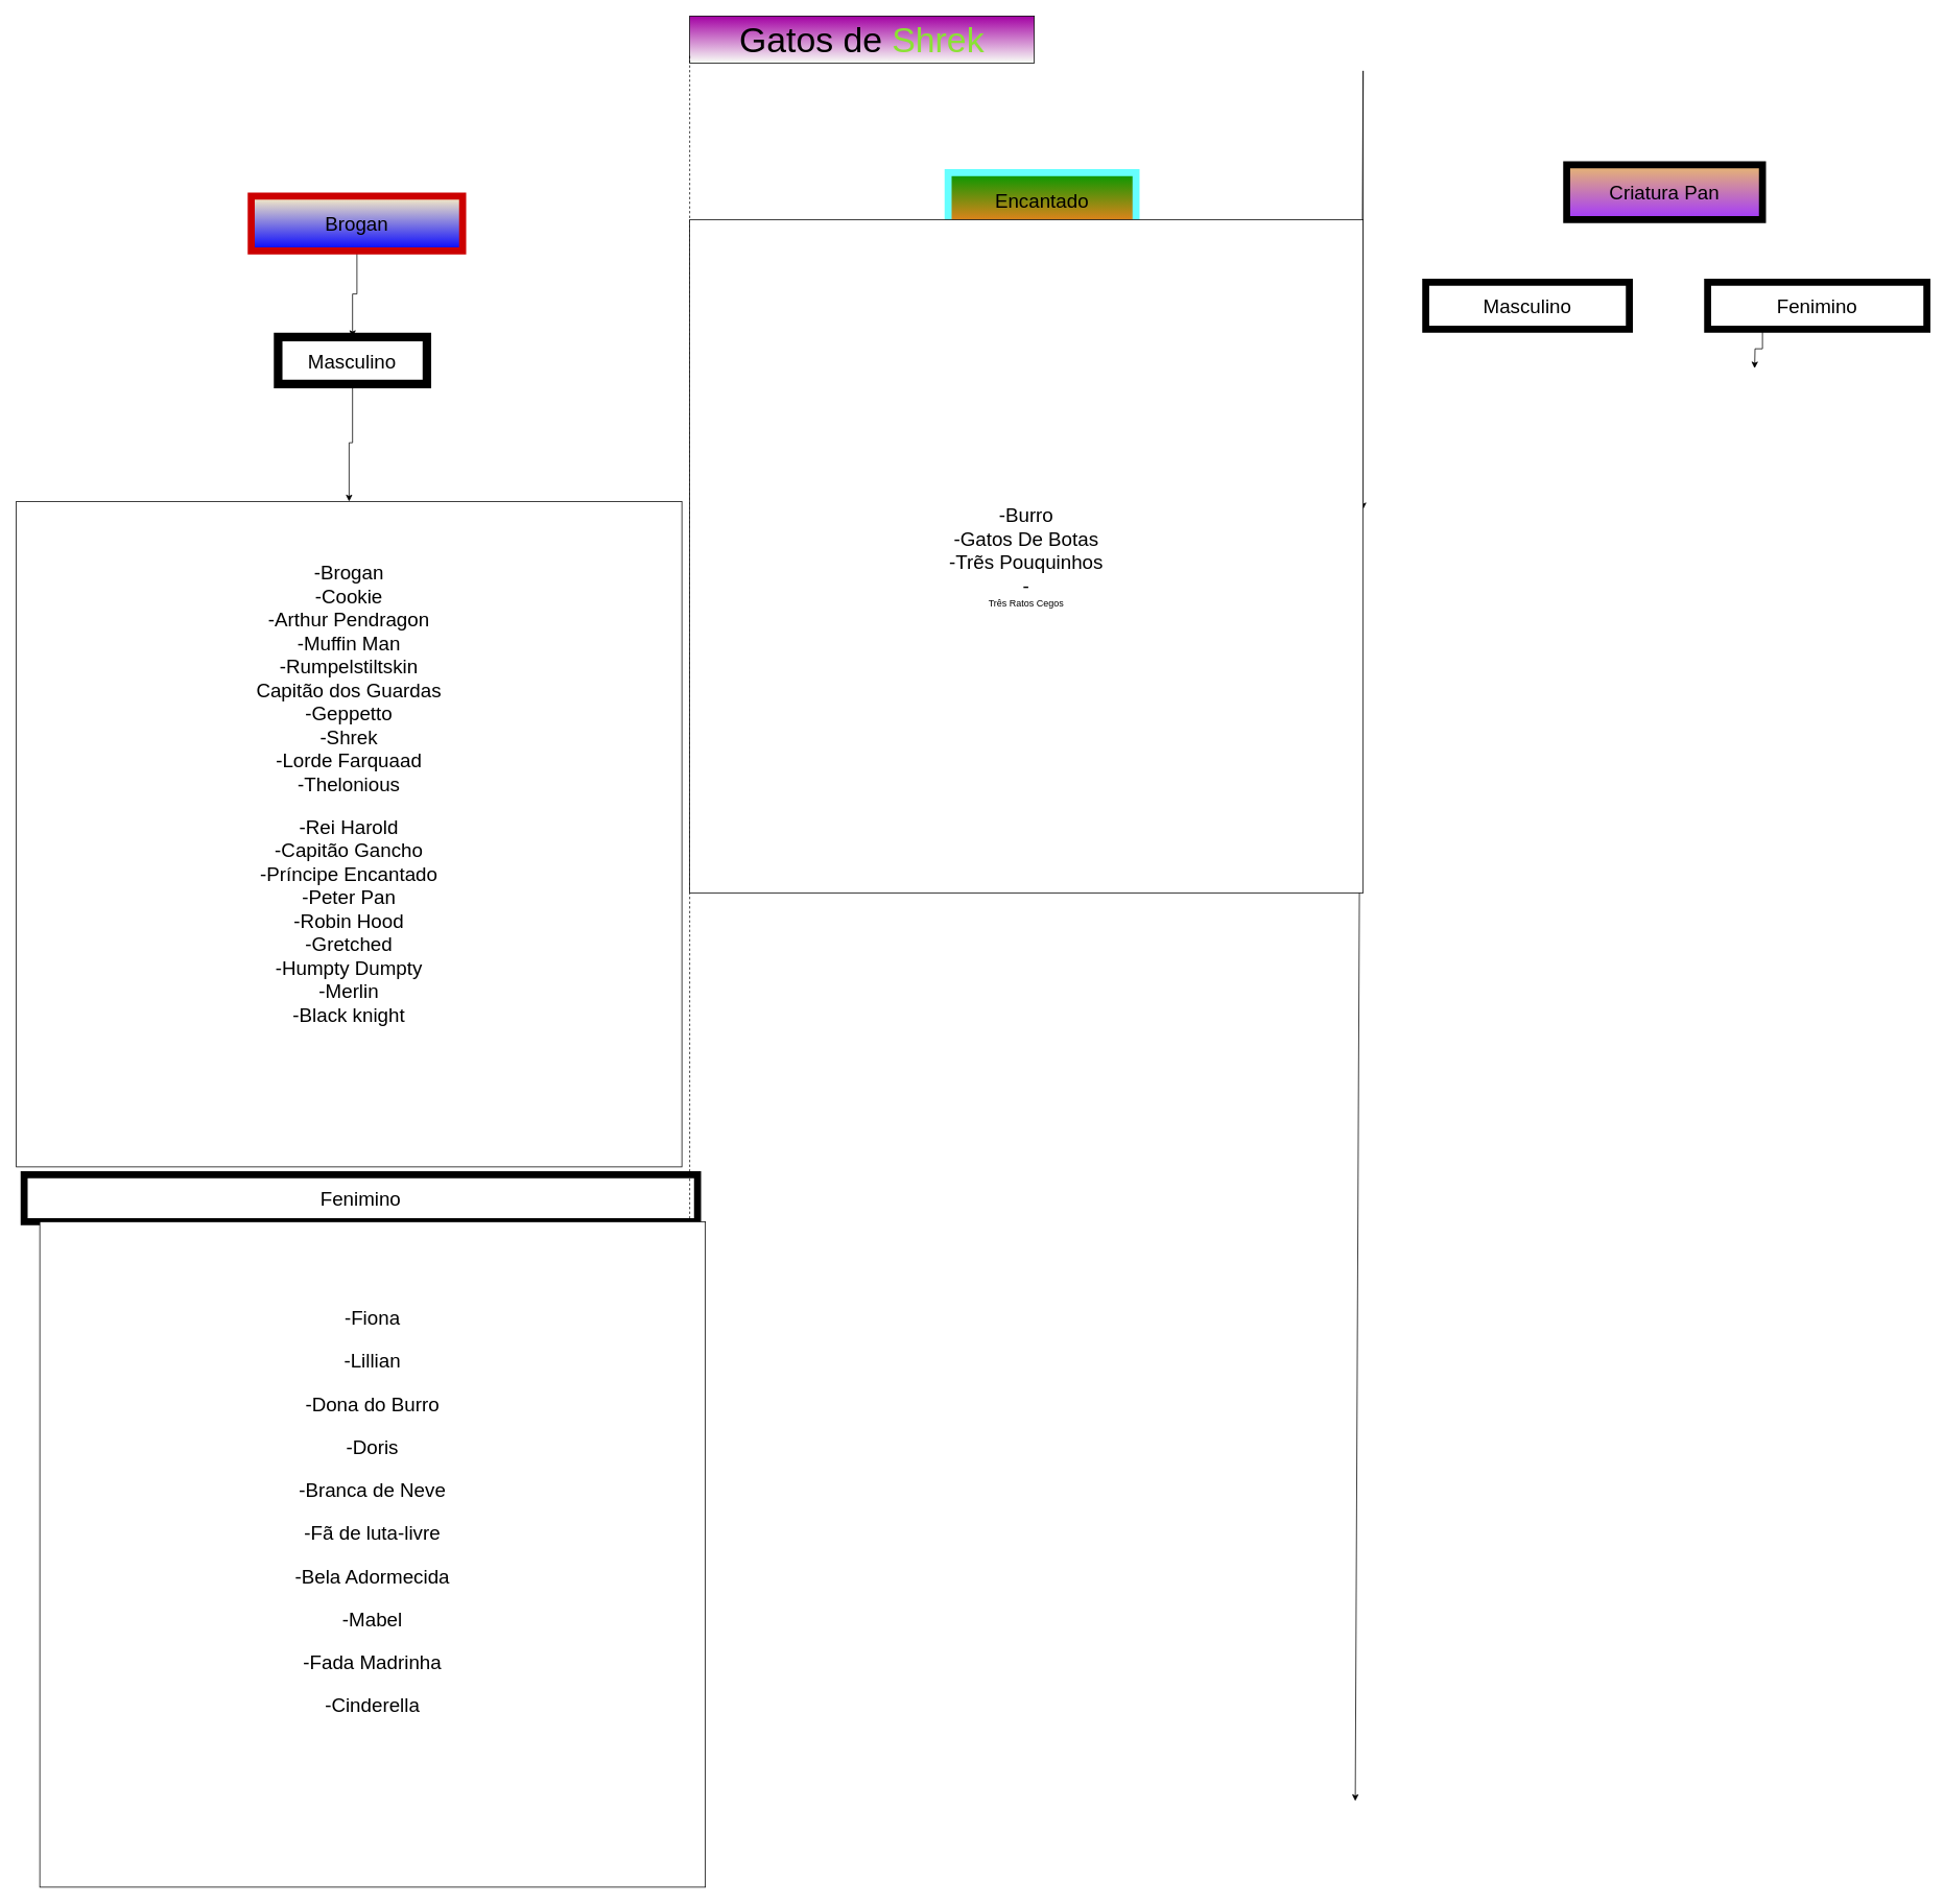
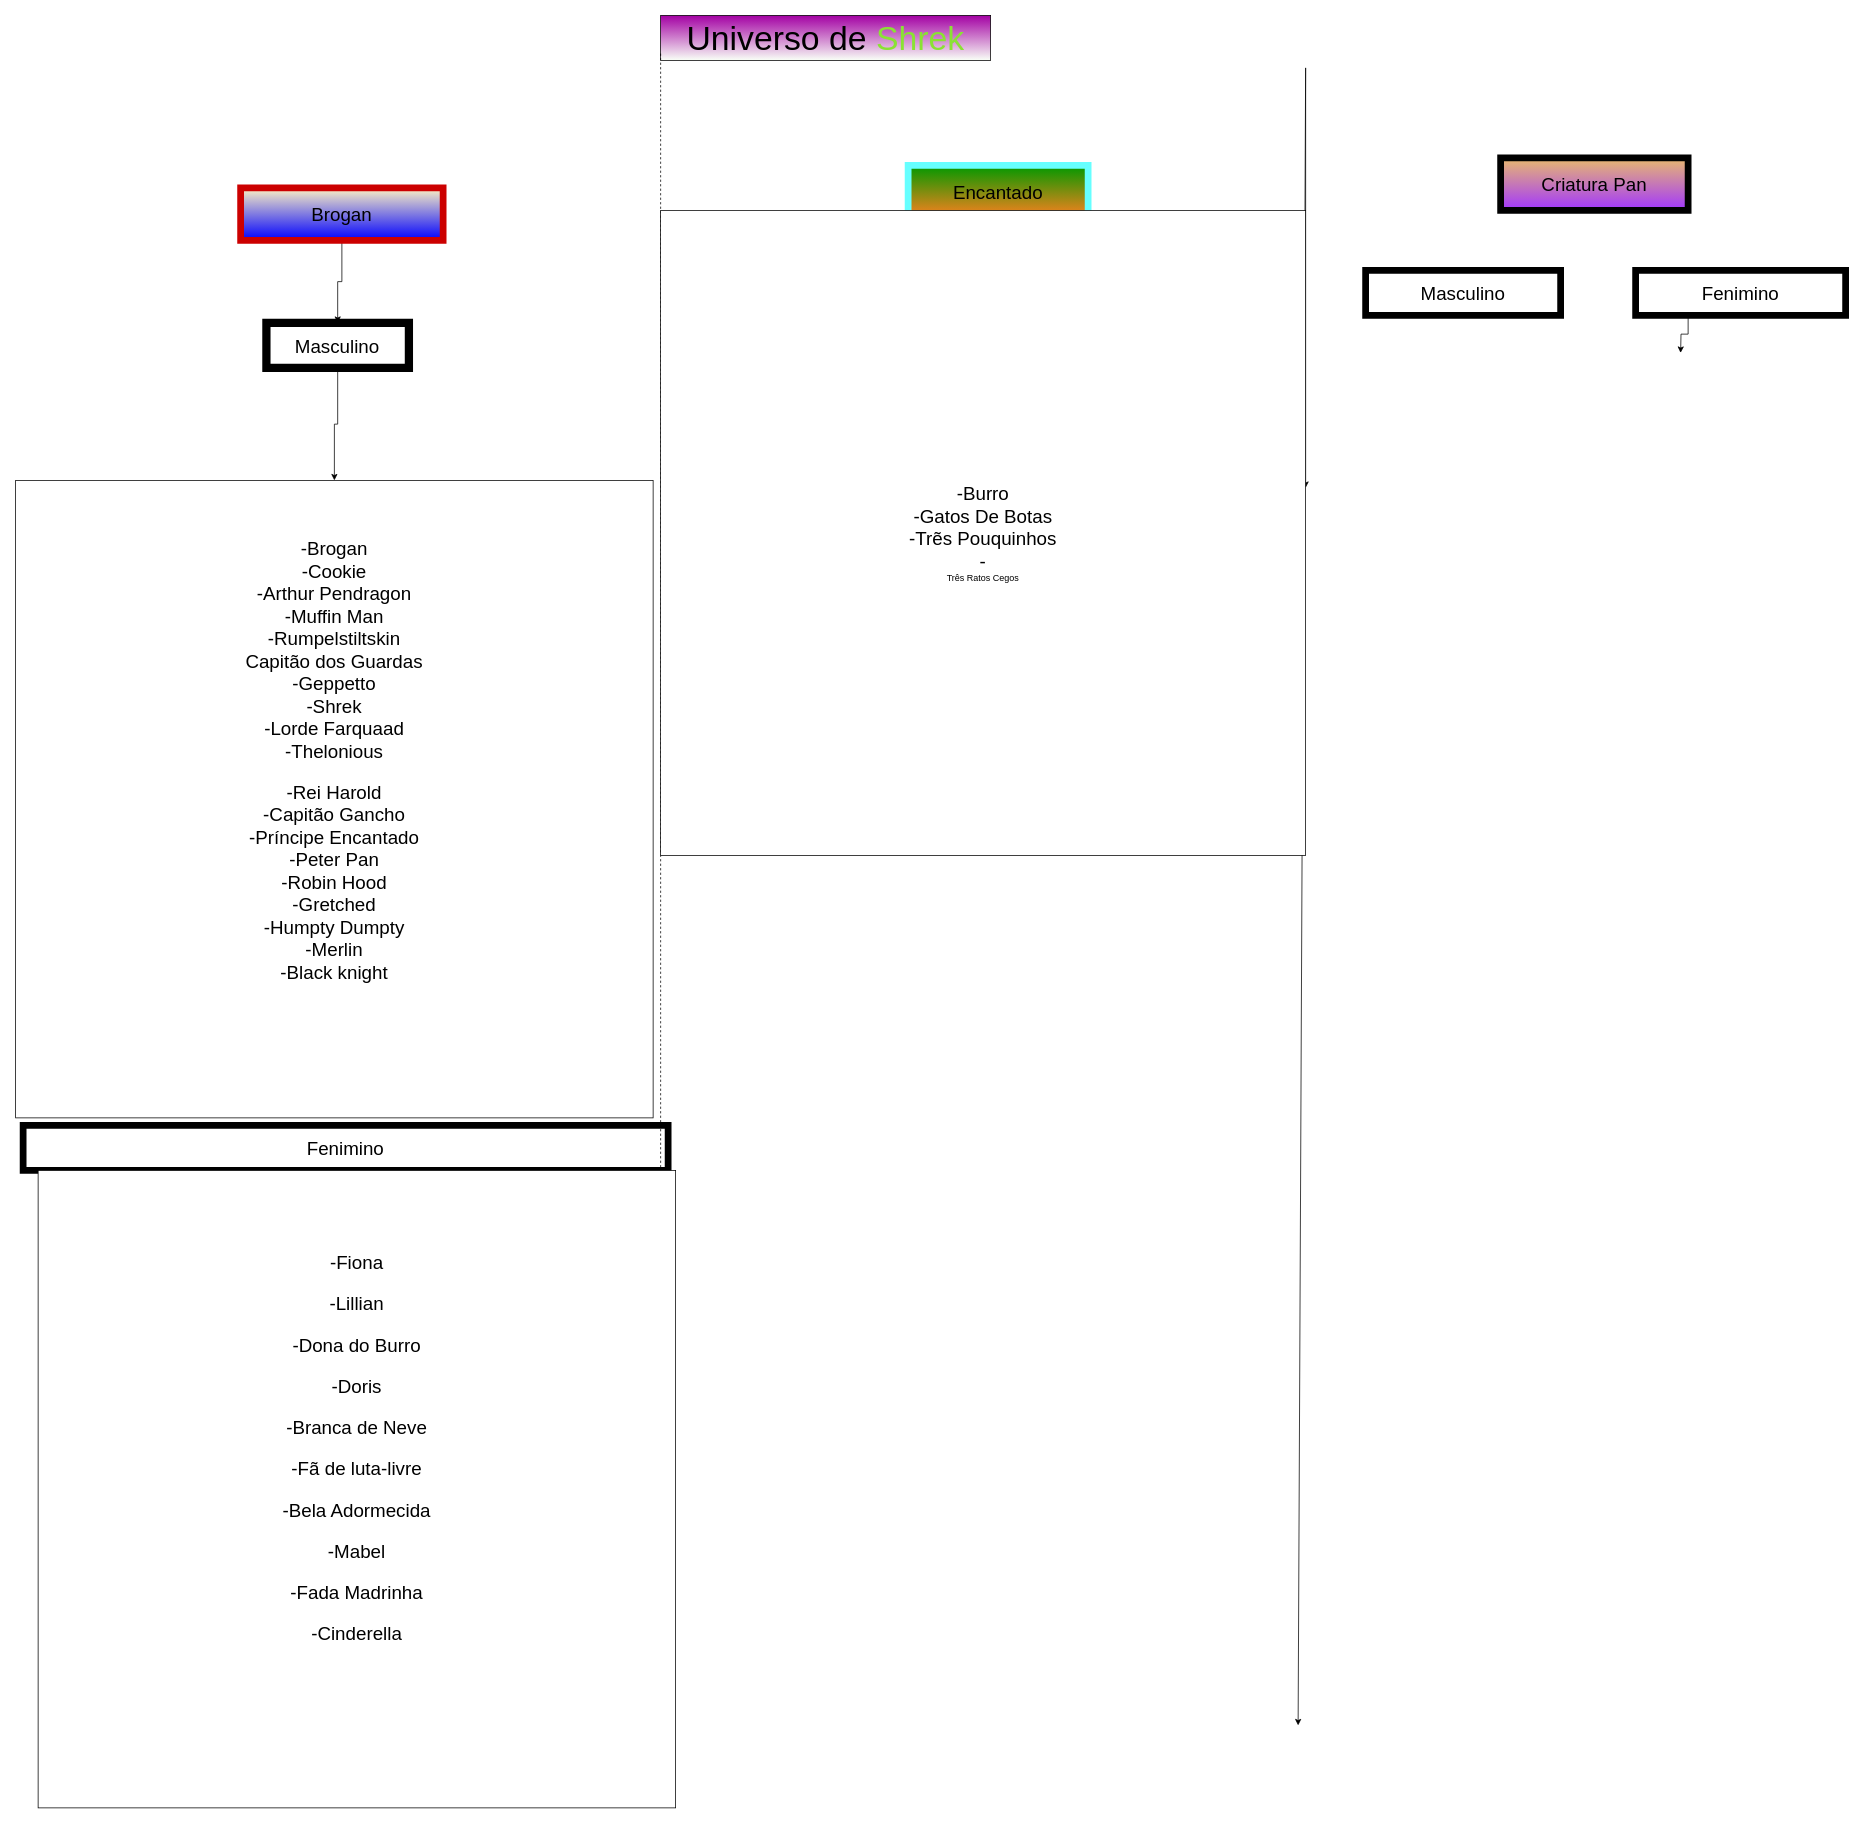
  <mxCell id="0" />
  <mxCell id="1" parent="0" />
- <mxCell id="2" value="&lt;font style=&quot;font-size: 45px;&quot;&gt;Gatos de &lt;font color=&quot;#8ae234&quot;&gt;Shrek&lt;/font&gt;&lt;/font&gt;" style="rounded=0;whiteSpace=wrap;html=1;gradientColor=#F9FFF7;fillColor=#A300A3;" parent="1" vertex="1"><mxGeometry x="880" y="20" width="440" height="60" as="geometry" /></mxCell>
+ <mxCell id="2" value="&lt;font style=&quot;font-size: 45px;&quot;&gt;Universo de &lt;font color=&quot;#8ae234&quot;&gt;Shrek&lt;/font&gt;&lt;/font&gt;" style="rounded=0;whiteSpace=wrap;html=1;gradientColor=#F9FFF7;fillColor=#A300A3;" parent="1" vertex="1"><mxGeometry x="880" y="20" width="440" height="60" as="geometry" /></mxCell>
  <mxCell id="3" value="" style="edgeStyle=orthogonalEdgeStyle;rounded=0;orthogonalLoop=1;jettySize=auto;html=1;" parent="1" source="4" target="9" edge="1"><mxGeometry relative="1" as="geometry" /></mxCell>
  <mxCell id="4" value="Brogan" style="rounded=0;whiteSpace=wrap;html=1;strokeColor=#cc0000;fillColor=#FFF4C3;fillStyle=dashed;gradientColor=#0000FF;strokeWidth=9;fontSize=25;" parent="1" vertex="1"><mxGeometry x="320" y="250" width="270" height="70" as="geometry" /></mxCell>
  <mxCell id="5" value="" style="edgeStyle=orthogonalEdgeStyle;rounded=0;orthogonalLoop=1;jettySize=auto;html=1;" parent="1" source="6" target="13" edge="1"><mxGeometry relative="1" as="geometry" /></mxCell>
  <mxCell id="6" value="Encantado" style="rounded=0;whiteSpace=wrap;html=1;strokeColor=#66FFFF;fillColor=#009900;gradientColor=#FF801F;fontSize=25;strokeWidth=9;" parent="1" vertex="1"><mxGeometry x="1210" y="220" width="240" height="70" as="geometry" /></mxCell>
  <mxCell id="7" value="Criatura Pan" style="rounded=0;whiteSpace=wrap;html=1;gradientColor=#A136FF;fillColor=#e9b96e;fontSize=25;strokeWidth=9;" parent="1" vertex="1"><mxGeometry x="2000" y="210" width="250" height="70" as="geometry" /></mxCell>
  <mxCell id="8" style="edgeStyle=orthogonalEdgeStyle;rounded=0;orthogonalLoop=1;jettySize=auto;html=1;" parent="1" source="9" target="15" edge="1"><mxGeometry relative="1" as="geometry" /></mxCell>
  <mxCell id="9" value="&lt;font style=&quot;font-size: 25px;&quot;&gt;Masculino&lt;/font&gt;" style="rounded=0;whiteSpace=wrap;html=1;strokeWidth=11;fontSize=25;" parent="1" vertex="1"><mxGeometry x="354.37" y="430" width="190" height="60" as="geometry" /></mxCell>
  <mxCell id="10" value="&lt;font style=&quot;font-size: 25px;&quot;&gt;Fenimino&lt;/font&gt;" style="rounded=0;whiteSpace=wrap;html=1;strokeWidth=9;fontSize=25;" parent="1" vertex="1"><mxGeometry x="30" y="1500" width="860" height="60" as="geometry" /></mxCell>
  <mxCell id="11" value="" style="endArrow=none;dashed=1;html=1;rounded=0;" parent="1" edge="1"><mxGeometry width="50" height="50" relative="1" as="geometry"><mxPoint x="880" y="1838" as="sourcePoint" /><mxPoint x="880" y="70" as="targetPoint" /></mxGeometry></mxCell>
  <mxCell id="12" value="" style="edgeStyle=orthogonalEdgeStyle;rounded=0;orthogonalLoop=1;jettySize=auto;html=1;" parent="1" source="13" target="20" edge="1"><mxGeometry relative="1" as="geometry" /></mxCell>
  <mxCell id="13" value="Masculino" style="rounded=0;whiteSpace=wrap;html=1;strokeWidth=9;fontSize=25;" parent="1" vertex="1"><mxGeometry x="1190" y="400" width="260" height="60" as="geometry" /></mxCell>
  <mxCell id="14" value="" style="endArrow=classic;startArrow=classic;html=1;rounded=0;" parent="1" edge="1"><mxGeometry width="50" height="50" relative="1" as="geometry"><mxPoint x="1740" y="650" as="sourcePoint" /><mxPoint x="1730" y="2300" as="targetPoint" /><Array as="points"><mxPoint x="1740" y="90" /></Array></mxGeometry></mxCell>
  <mxCell id="15" value="&lt;div class=&quot;DoxwDb&quot;&gt;&lt;br&gt;&lt;/div&gt;&lt;div class=&quot;DoxwDb&quot;&gt;&lt;div class=&quot;QpPSMb&quot;&gt;-Brogan     &lt;/div&gt;-Cookie&lt;div class=&quot;QpPSMb&quot;&gt;&lt;div class=&quot;DoxwDb&quot;&gt;&lt;div role=&quot;heading&quot; data-attrid=&quot;title&quot; aria-level=&quot;2&quot; class=&quot;PZPZlf ssJ7i B5dxMb&quot;&gt;&lt;div class=&quot;QpPSMb&quot;&gt;&lt;div class=&quot;DoxwDb&quot;&gt;&lt;div role=&quot;heading&quot; data-attrid=&quot;title&quot; aria-level=&quot;2&quot; class=&quot;PZPZlf ssJ7i B5dxMb&quot;&gt;-Arthur Pendragon&lt;/div&gt;  &lt;/div&gt;   &lt;/div&gt;&lt;/div&gt;&lt;div role=&quot;heading&quot; data-attrid=&quot;title&quot; aria-level=&quot;2&quot; class=&quot;PZPZlf ssJ7i B5dxMb&quot;&gt;-Muffin Man&lt;br&gt;&lt;/div&gt;  &lt;/div&gt;   &lt;/div&gt;-Rumpelstiltskin&lt;br&gt;Capitão dos Guardas&lt;br&gt;-Geppetto&lt;br&gt;-Shrek&lt;/div&gt;&lt;div class=&quot;DoxwDb&quot;&gt;-Lorde Farquaad&lt;/div&gt;&lt;div class=&quot;DoxwDb&quot;&gt;-Thelonious&lt;div class=&quot;QpPSMb&quot;&gt;&lt;p class=&quot;LC20lb MBeuO DKV0Md&quot;&gt;-Rei Harold&lt;br&gt;-Capitão Gancho&lt;br&gt;-Príncipe Encantado&lt;br&gt;-Peter Pan&lt;br&gt;-Robin Hood&lt;br&gt;-Gretched&lt;br&gt;-Humpty Dumpty &lt;br&gt;-Merlin&lt;br&gt;-Black knight     &lt;br&gt;&lt;/p&gt;&lt;p class=&quot;LC20lb MBeuO DKV0Md&quot;&gt;&lt;br&gt;&lt;/p&gt;&lt;p class=&quot;LC20lb MBeuO DKV0Md&quot;&gt;&lt;br&gt;&lt;/p&gt;&lt;/div&gt;&lt;div class=&quot;PZPZlf ssJ7i B5dxMb&quot; aria-level=&quot;2&quot; data-attrid=&quot;title&quot; role=&quot;heading&quot;&gt;&lt;div class=&quot;QpPSMb&quot;&gt;&lt;div class=&quot;DoxwDb&quot;&gt;&lt;div class=&quot;PZPZlf ssJ7i B5dxMb&quot; aria-level=&quot;2&quot; data-attrid=&quot;title&quot; role=&quot;heading&quot;&gt;&lt;div class=&quot;QpPSMb&quot;&gt;&lt;div class=&quot;DoxwDb&quot;&gt;&lt;div class=&quot;PZPZlf ssJ7i B5dxMb&quot; aria-level=&quot;2&quot; data-attrid=&quot;title&quot; role=&quot;heading&quot;&gt;&lt;div class=&quot;QpPSMb&quot;&gt;&lt;div class=&quot;DoxwDb&quot;&gt;&lt;div class=&quot;PZPZlf ssJ7i B5dxMb&quot; aria-level=&quot;2&quot; data-attrid=&quot;title&quot; role=&quot;heading&quot;&gt;&lt;div class=&quot;QpPSMb&quot;&gt;&lt;div class=&quot;DoxwDb&quot;&gt;&lt;div class=&quot;PZPZlf ssJ7i B5dxMb&quot; aria-level=&quot;2&quot; data-attrid=&quot;title&quot; role=&quot;heading&quot;&gt;&lt;div class=&quot;QpPSMb&quot;&gt;&lt;div class=&quot;DoxwDb&quot;&gt;&lt;p&gt;  &lt;/p&gt;&lt;/div&gt;&lt;p&gt;   &lt;/p&gt;&lt;/div&gt;&lt;/div&gt;&lt;p&gt;  &lt;/p&gt;&lt;/div&gt;&lt;p&gt;   &lt;/p&gt;&lt;/div&gt;&lt;/div&gt;&lt;p&gt;  &lt;/p&gt;&lt;/div&gt;&lt;p&gt;   &lt;/p&gt;&lt;/div&gt;&lt;/div&gt;&lt;p&gt;  &lt;/p&gt;&lt;/div&gt;&lt;p&gt;   &lt;/p&gt;&lt;/div&gt;&lt;/div&gt;&lt;p&gt;  &lt;/p&gt;&lt;/div&gt;&lt;p&gt;   &lt;/p&gt;&lt;/div&gt;&lt;/div&gt;&lt;p&gt;  &lt;/p&gt;&lt;/div&gt;&lt;div class=&quot;QpPSMb&quot;&gt;&lt;p&gt;   &lt;/p&gt;&lt;/div&gt;" style="whiteSpace=wrap;html=1;aspect=fixed;fontSize=25;" parent="1" vertex="1"><mxGeometry x="20" y="640" width="850" height="850" as="geometry" /></mxCell>
  <mxCell id="16" value="&lt;p&gt;-Fiona &lt;/p&gt;&lt;div&gt;&lt;p&gt;-Lillian&lt;/p&gt;&lt;/div&gt;&lt;div&gt;&lt;p&gt;-Dona do Burro&lt;/p&gt;&lt;/div&gt;&lt;div&gt;&lt;p&gt;-Doris&lt;/p&gt;&lt;p&gt;-Branca de Neve&lt;/p&gt;&lt;p&gt;-Fã de luta-livre&lt;/p&gt;&lt;/div&gt;&lt;div&gt;&lt;p&gt;-Bela Adormecida     &lt;/p&gt;&lt;/div&gt;&lt;div&gt;&lt;p&gt;-Mabel&lt;/p&gt;&lt;/div&gt;&lt;div&gt;&lt;p&gt;-Fada Madrinha     &lt;/p&gt;&lt;/div&gt;&lt;div&gt;&lt;p&gt;-Cinderella&lt;/p&gt;&lt;/div&gt;&lt;div&gt;&lt;p&gt;&lt;br&gt;&lt;/p&gt;&lt;/div&gt;&lt;div&gt;&lt;p&gt;&lt;br&gt; &lt;/p&gt;&lt;/div&gt;" style="whiteSpace=wrap;html=1;aspect=fixed;fontSize=25;" parent="1" vertex="1"><mxGeometry x="50" y="1560" width="850" height="850" as="geometry" /></mxCell>
  <mxCell id="17" value="Masculino" style="rounded=0;whiteSpace=wrap;html=1;strokeWidth=9;fontSize=25;" parent="1" vertex="1"><mxGeometry x="1820" y="360" width="260" height="60" as="geometry" /></mxCell>
  <mxCell id="18" style="edgeStyle=orthogonalEdgeStyle;rounded=0;orthogonalLoop=1;jettySize=auto;html=1;exitX=0.25;exitY=1;exitDx=0;exitDy=0;" parent="1" source="19" edge="1"><mxGeometry relative="1" as="geometry"><mxPoint x="2240" y="470" as="targetPoint" /></mxGeometry></mxCell>
  <mxCell id="19" value="Fenimino" style="rounded=0;whiteSpace=wrap;html=1;strokeWidth=9;fontSize=25;" parent="1" vertex="1"><mxGeometry x="2180" y="360" width="280" height="60" as="geometry" /></mxCell>
  <mxCell id="20" value="&lt;font style=&quot;font-size: 25px;&quot;&gt;-Burro&lt;br&gt;&lt;/font&gt;&lt;div&gt;&lt;font style=&quot;font-size: 25px;&quot;&gt;-Gatos De Botas&lt;/font&gt;&lt;/div&gt;&lt;div&gt;&lt;font style=&quot;font-size: 25px;&quot;&gt;-Trẽs Pouquinhos&lt;/font&gt;&lt;/div&gt;&lt;div&gt;&lt;font style=&quot;font-size: 25px;&quot;&gt;-&lt;/font&gt;&lt;br&gt;&lt;div class=&quot;QpPSMb&quot;&gt;  &lt;div class=&quot;DoxwDb&quot;&gt;    &lt;div role=&quot;heading&quot; data-attrid=&quot;title&quot; aria-level=&quot;2&quot; class=&quot;PZPZlf ssJ7i B5dxMb&quot;&gt;Três Ratos Cegos&lt;/div&gt;  &lt;/div&gt;   &lt;/div&gt;&lt;/div&gt;" style="whiteSpace=wrap;html=1;aspect=fixed;" parent="1" vertex="1"><mxGeometry x="880" y="280" width="860" height="860" as="geometry" /></mxCell>
